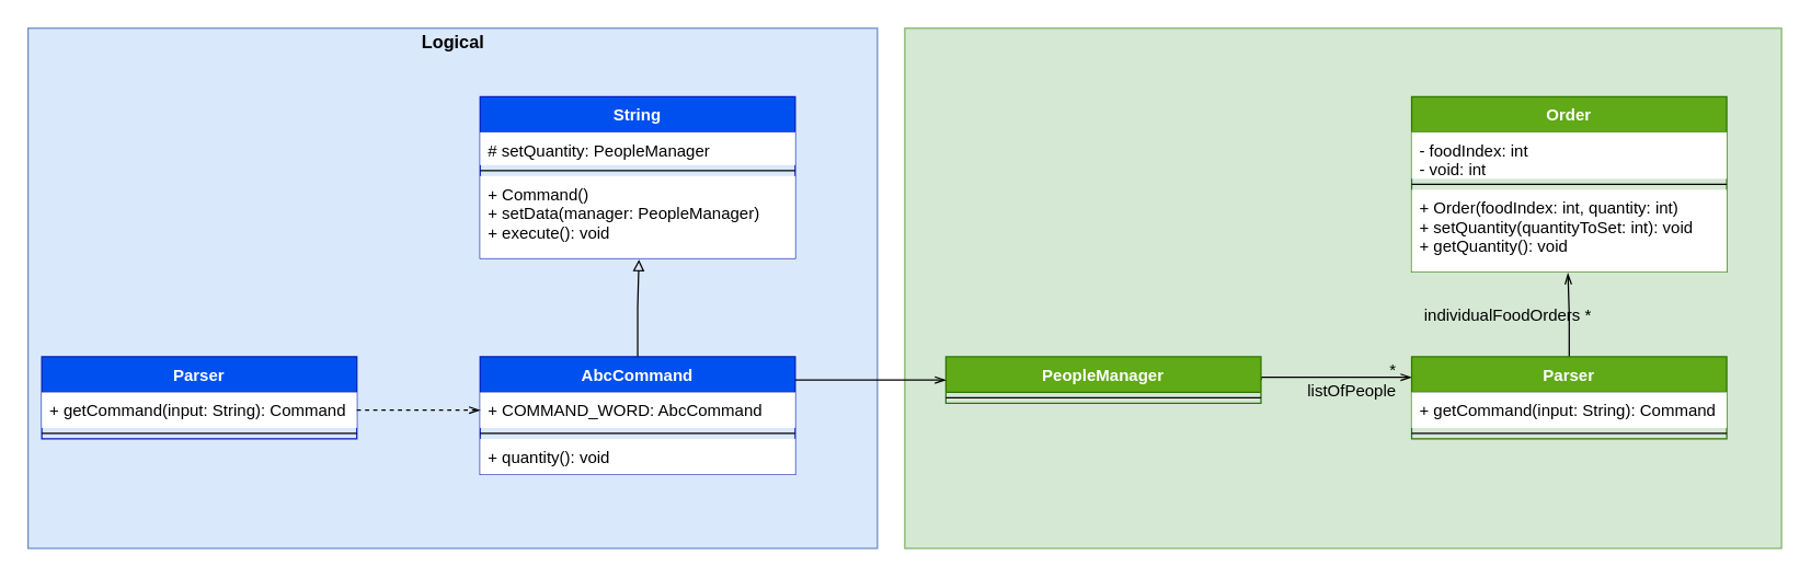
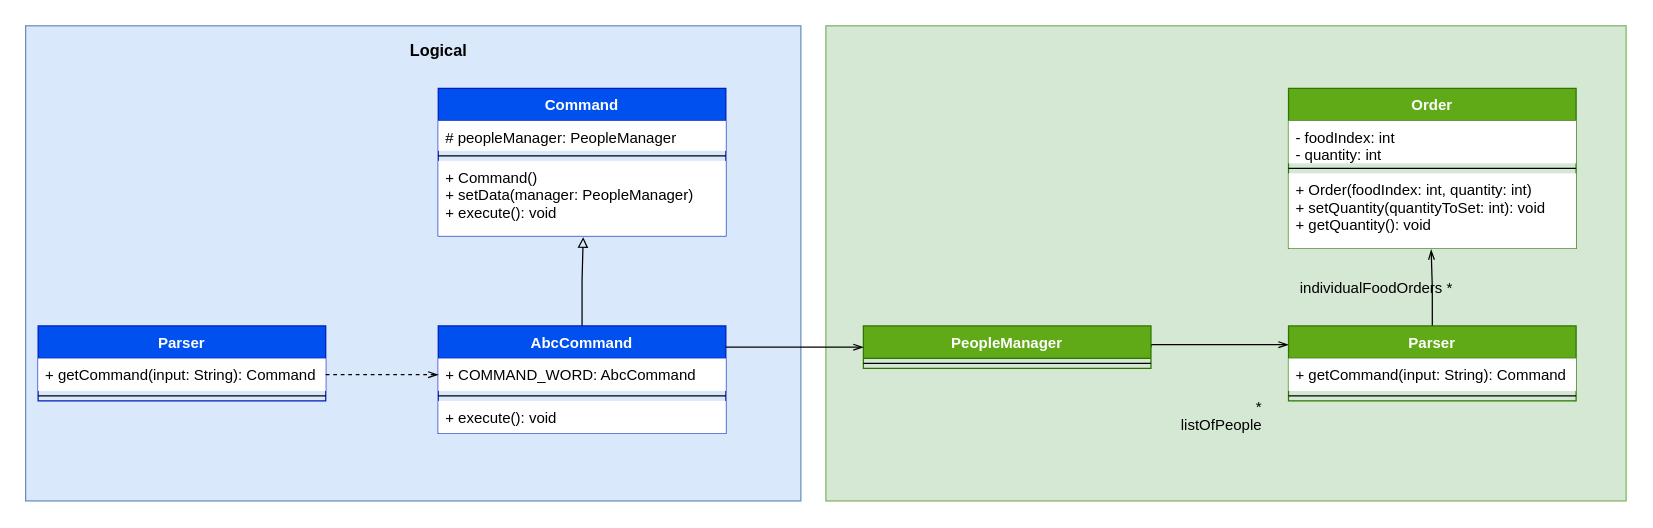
  <mxCell id="0" />
  <mxCell id="1" parent="0" />
  <mxCell id="2" value="" style="rounded=0;whiteSpace=wrap;html=1;fillColor=#d5e8d4;align=right;strokeColor=#82b366;" vertex="1" parent="1"><mxGeometry x="660" y="20" width="640" height="380" as="geometry" /></mxCell>
  <mxCell id="3" value="" style="rounded=0;whiteSpace=wrap;html=1;align=right;fillColor=#dae8fc;strokeColor=#6c8ebf;" vertex="1" parent="1"><mxGeometry x="20" y="20" width="620" height="380" as="geometry" /></mxCell>
  <mxCell id="4" style="edgeStyle=orthogonalEdgeStyle;rounded=0;orthogonalLoop=1;jettySize=auto;html=1;exitX=0.5;exitY=0;exitDx=0;exitDy=0;entryX=0.504;entryY=1.017;entryDx=0;entryDy=0;entryPerimeter=0;endArrow=block;endFill=0;" edge="1" parent="1" source="5" target="15"><mxGeometry relative="1" as="geometry" /></mxCell>
  <mxCell id="5" value="AbcCommand" style="swimlane;fontStyle=1;align=center;verticalAlign=top;childLayout=stackLayout;horizontal=1;startSize=26;horizontalStack=0;resizeParent=1;resizeParentMax=0;resizeLast=0;collapsible=1;marginBottom=0;fillColor=#0050ef;fontColor=#ffffff;strokeColor=#001DBC;" vertex="1" parent="1"><mxGeometry x="350" y="260" width="230" height="86" as="geometry" /></mxCell>
  <mxCell id="6" value="+ COMMAND_WORD: AbcCommand" style="text;align=left;verticalAlign=top;spacingLeft=4;spacingRight=4;overflow=hidden;rotatable=0;points=[[0,0.5],[1,0.5]];portConstraint=eastwest;fillColor=default;" vertex="1" parent="5"><mxGeometry y="26" width="230" height="26" as="geometry" /></mxCell>
  <mxCell id="7" value="" style="line;strokeWidth=1;fillColor=none;align=left;verticalAlign=middle;spacingTop=-1;spacingLeft=3;spacingRight=3;rotatable=0;labelPosition=right;points=[];portConstraint=eastwest;" vertex="1" parent="5"><mxGeometry y="52" width="230" height="8" as="geometry" /></mxCell>
- <mxCell id="8" value="+ quantity(): void" style="text;strokeColor=none;fillColor=default;align=left;verticalAlign=top;spacingLeft=4;spacingRight=4;overflow=hidden;rotatable=0;points=[[0,0.5],[1,0.5]];portConstraint=eastwest;" vertex="1" parent="5"><mxGeometry y="60" width="230" height="26" as="geometry" /></mxCell>
+ <mxCell id="8" value="+ execute(): void" style="text;strokeColor=none;fillColor=default;align=left;verticalAlign=top;spacingLeft=4;spacingRight=4;overflow=hidden;rotatable=0;points=[[0,0.5],[1,0.5]];portConstraint=eastwest;" vertex="1" parent="5"><mxGeometry y="60" width="230" height="26" as="geometry" /></mxCell>
  <mxCell id="9" value="Parser" style="swimlane;fontStyle=1;align=center;verticalAlign=top;childLayout=stackLayout;horizontal=1;startSize=26;horizontalStack=0;resizeParent=1;resizeParentMax=0;resizeLast=0;collapsible=1;marginBottom=0;fillColor=#0050ef;fontColor=#ffffff;strokeColor=#001DBC;" vertex="1" parent="1"><mxGeometry x="30" y="260" width="230" height="60" as="geometry" /></mxCell>
  <mxCell id="10" value="+ getCommand(input: String): Command" style="text;strokeColor=none;fillColor=default;align=left;verticalAlign=top;spacingLeft=4;spacingRight=4;overflow=hidden;rotatable=0;points=[[0,0.5],[1,0.5]];portConstraint=eastwest;" vertex="1" parent="9"><mxGeometry y="26" width="230" height="26" as="geometry" /></mxCell>
  <mxCell id="11" value="" style="line;strokeWidth=1;fillColor=default;align=left;verticalAlign=middle;spacingTop=-1;spacingLeft=3;spacingRight=3;rotatable=0;labelPosition=right;points=[];portConstraint=eastwest;" vertex="1" parent="9"><mxGeometry y="52" width="230" height="8" as="geometry" /></mxCell>
- <mxCell id="12" value="String" style="swimlane;fontStyle=1;align=center;verticalAlign=top;childLayout=stackLayout;horizontal=1;startSize=26;horizontalStack=0;resizeParent=1;resizeParentMax=0;resizeLast=0;collapsible=1;marginBottom=0;fillColor=#0050ef;fontColor=#ffffff;strokeColor=#001DBC;" vertex="1" parent="1"><mxGeometry x="350" y="70" width="230" height="118" as="geometry" /></mxCell>
- <mxCell id="13" value="# setQuantity: PeopleManager" style="text;align=left;verticalAlign=top;spacingLeft=4;spacingRight=4;overflow=hidden;rotatable=0;points=[[0,0.5],[1,0.5]];portConstraint=eastwest;fillColor=default;" vertex="1" parent="12"><mxGeometry y="26" width="230" height="24" as="geometry" /></mxCell>
+ <mxCell id="12" value="Command" style="swimlane;fontStyle=1;align=center;verticalAlign=top;childLayout=stackLayout;horizontal=1;startSize=26;horizontalStack=0;resizeParent=1;resizeParentMax=0;resizeLast=0;collapsible=1;marginBottom=0;fillColor=#0050ef;fontColor=#ffffff;strokeColor=#001DBC;" vertex="1" parent="1"><mxGeometry x="350" y="70" width="230" height="118" as="geometry" /></mxCell>
+ <mxCell id="13" value="# peopleManager: PeopleManager" style="text;align=left;verticalAlign=top;spacingLeft=4;spacingRight=4;overflow=hidden;rotatable=0;points=[[0,0.5],[1,0.5]];portConstraint=eastwest;fillColor=default;" vertex="1" parent="12"><mxGeometry y="26" width="230" height="24" as="geometry" /></mxCell>
  <mxCell id="14" value="" style="line;strokeWidth=1;align=left;verticalAlign=middle;spacingTop=-1;spacingLeft=3;spacingRight=3;rotatable=0;labelPosition=right;points=[];portConstraint=eastwest;fillColor=#000000;" vertex="1" parent="12"><mxGeometry y="50" width="230" height="8" as="geometry" /></mxCell>
  <mxCell id="15" value="+ Command()&#10;+ setData(manager: PeopleManager)&#10;+ execute(): void" style="text;align=left;verticalAlign=top;spacingLeft=4;spacingRight=4;overflow=hidden;rotatable=0;points=[[0,0.5],[1,0.5]];portConstraint=eastwest;fillColor=default;" vertex="1" parent="12"><mxGeometry y="58" width="230" height="60" as="geometry" /></mxCell>
  <mxCell id="16" style="edgeStyle=orthogonalEdgeStyle;rounded=0;orthogonalLoop=1;jettySize=auto;html=1;exitX=1;exitY=0.5;exitDx=0;exitDy=0;dashed=1;endArrow=openThin;endFill=0;" edge="1" parent="1" source="10"><mxGeometry relative="1" as="geometry"><mxPoint x="350" y="299" as="targetPoint" /><Array as="points"><mxPoint x="346" y="299" /></Array></mxGeometry></mxCell>
  <mxCell id="17" style="edgeStyle=orthogonalEdgeStyle;rounded=0;orthogonalLoop=1;jettySize=auto;html=1;exitX=1;exitY=0.5;exitDx=0;exitDy=0;entryX=0;entryY=0.25;entryDx=0;entryDy=0;endArrow=openThin;endFill=0;" edge="1" parent="1" source="18" target="22"><mxGeometry relative="1" as="geometry"><Array as="points"><mxPoint x="920" y="275" /></Array></mxGeometry></mxCell>
  <mxCell id="18" value="PeopleManager" style="swimlane;fontStyle=1;align=center;verticalAlign=top;childLayout=stackLayout;horizontal=1;startSize=26;horizontalStack=0;resizeParent=1;resizeParentMax=0;resizeLast=0;collapsible=1;marginBottom=0;fillColor=#60a917;fontColor=#ffffff;strokeColor=#2D7600;" vertex="1" parent="1"><mxGeometry x="690" y="260" width="230" height="34" as="geometry" /></mxCell>
  <mxCell id="19" value="" style="line;strokeWidth=1;fillColor=none;align=left;verticalAlign=middle;spacingTop=-1;spacingLeft=3;spacingRight=3;rotatable=0;labelPosition=right;points=[];portConstraint=eastwest;" vertex="1" parent="18"><mxGeometry y="26" width="230" height="8" as="geometry" /></mxCell>
  <mxCell id="20" style="edgeStyle=orthogonalEdgeStyle;rounded=0;orthogonalLoop=1;jettySize=auto;html=1;entryX=0;entryY=0.5;entryDx=0;entryDy=0;endArrow=openThin;endFill=0;" edge="1" parent="1" target="18"><mxGeometry relative="1" as="geometry"><mxPoint x="580" y="277" as="sourcePoint" /><Array as="points"><mxPoint x="580" y="277" /></Array></mxGeometry></mxCell>
  <mxCell id="21" style="edgeStyle=orthogonalEdgeStyle;rounded=0;orthogonalLoop=1;jettySize=auto;html=1;exitX=0.5;exitY=0;exitDx=0;exitDy=0;entryX=0.496;entryY=1.017;entryDx=0;entryDy=0;entryPerimeter=0;endArrow=openThin;endFill=0;" edge="1" parent="1" source="22" target="29"><mxGeometry relative="1" as="geometry" /></mxCell>
  <mxCell id="22" value="Parser" style="swimlane;fontStyle=1;align=center;verticalAlign=top;childLayout=stackLayout;horizontal=1;startSize=26;horizontalStack=0;resizeParent=1;resizeParentMax=0;resizeLast=0;collapsible=1;marginBottom=0;fillColor=#60a917;fontColor=#ffffff;strokeColor=#2D7600;" vertex="1" parent="1"><mxGeometry x="1030" y="260" width="230" height="60" as="geometry" /></mxCell>
  <mxCell id="23" value="+ getCommand(input: String): Command" style="text;strokeColor=none;fillColor=default;align=left;verticalAlign=top;spacingLeft=4;spacingRight=4;overflow=hidden;rotatable=0;points=[[0,0.5],[1,0.5]];portConstraint=eastwest;" vertex="1" parent="22"><mxGeometry y="26" width="230" height="26" as="geometry" /></mxCell>
  <mxCell id="24" value="" style="line;strokeWidth=1;fillColor=none;align=left;verticalAlign=middle;spacingTop=-1;spacingLeft=3;spacingRight=3;rotatable=0;labelPosition=right;points=[];portConstraint=eastwest;" vertex="1" parent="22"><mxGeometry y="52" width="230" height="8" as="geometry" /></mxCell>
- <mxCell id="25" value="*&lt;br&gt;listOfPeople" style="text;html=1;align=right;verticalAlign=middle;resizable=0;points=[];autosize=1;strokeColor=none;fillColor=none;" vertex="1" parent="1"><mxGeometry x="940" y="262" width="80" height="30" as="geometry" /></mxCell>
+ <mxCell id="25" value="*&lt;br&gt;listOfPeople" style="text;html=1;align=right;verticalAlign=middle;resizable=0;points=[];autosize=1;strokeColor=none;fillColor=none;" vertex="1" parent="1"><mxGeometry x="930" y="317" width="80" height="30" as="geometry" /></mxCell>
  <mxCell id="26" value="Order" style="swimlane;fontStyle=1;align=center;verticalAlign=top;childLayout=stackLayout;horizontal=1;startSize=26;horizontalStack=0;resizeParent=1;resizeParentMax=0;resizeLast=0;collapsible=1;marginBottom=0;fillColor=#60a917;fontColor=#ffffff;strokeColor=#2D7600;" vertex="1" parent="1"><mxGeometry x="1030" y="70" width="230" height="128" as="geometry" /></mxCell>
- <mxCell id="27" value="- foodIndex: int&#10;- void: int" style="text;strokeColor=none;fillColor=default;align=left;verticalAlign=top;spacingLeft=4;spacingRight=4;overflow=hidden;rotatable=0;points=[[0,0.5],[1,0.5]];portConstraint=eastwest;" vertex="1" parent="26"><mxGeometry y="26" width="230" height="34" as="geometry" /></mxCell>
+ <mxCell id="27" value="- foodIndex: int&#10;- quantity: int" style="text;strokeColor=none;fillColor=default;align=left;verticalAlign=top;spacingLeft=4;spacingRight=4;overflow=hidden;rotatable=0;points=[[0,0.5],[1,0.5]];portConstraint=eastwest;" vertex="1" parent="26"><mxGeometry y="26" width="230" height="34" as="geometry" /></mxCell>
  <mxCell id="28" value="" style="line;strokeWidth=1;fillColor=none;align=left;verticalAlign=middle;spacingTop=-1;spacingLeft=3;spacingRight=3;rotatable=0;labelPosition=right;points=[];portConstraint=eastwest;" vertex="1" parent="26"><mxGeometry y="60" width="230" height="8" as="geometry" /></mxCell>
  <mxCell id="29" value="+ Order(foodIndex: int, quantity: int)&#10;+ setQuantity(quantityToSet: int): void&#10;+ getQuantity(): void" style="text;strokeColor=none;fillColor=default;align=left;verticalAlign=top;spacingLeft=4;spacingRight=4;overflow=hidden;rotatable=0;points=[[0,0.5],[1,0.5]];portConstraint=eastwest;" vertex="1" parent="26"><mxGeometry y="68" width="230" height="60" as="geometry" /></mxCell>
  <mxCell id="30" value="individualFoodOrders&lt;span style=&quot;white-space: pre&quot;&gt; &lt;/span&gt;*" style="text;html=1;align=center;verticalAlign=middle;resizable=0;points=[];autosize=1;strokeColor=none;fillColor=none;" vertex="1" parent="1"><mxGeometry x="1025" y="220" width="150" height="20" as="geometry" /></mxCell>
- <mxCell id="31" value="&lt;font style=&quot;font-size: 13px&quot;&gt;&lt;b&gt;Logical&lt;/b&gt;&lt;/font&gt;" style="text;html=1;align=center;verticalAlign=middle;resizable=0;points=[];autosize=1;strokeColor=none;fillColor=none;" vertex="1" parent="1"><mxGeometry x="300" y="20" width="60" height="20" as="geometry" /></mxCell>
+ <mxCell id="31" value="&lt;font style=&quot;font-size: 13px&quot;&gt;&lt;b&gt;Logical&lt;/b&gt;&lt;/font&gt;" style="text;html=1;align=center;verticalAlign=middle;resizable=0;points=[];autosize=1;strokeColor=none;fillColor=none;" vertex="1" parent="1"><mxGeometry x="320" y="30" width="60" height="20" as="geometry" /></mxCell>
